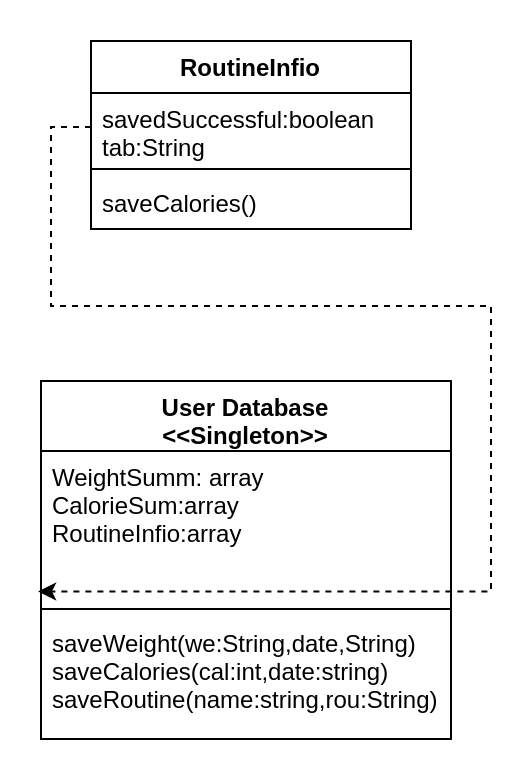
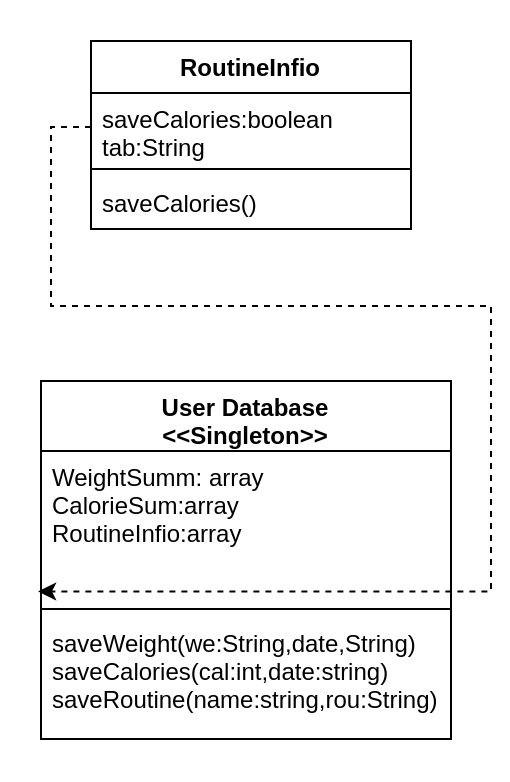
  <mxCell id="0" />
  <mxCell id="1" parent="0" />
  <mxCell id="2" value="User Database&#10;&lt;&lt;Singleton&gt;&gt;&#10;" style="swimlane;fontStyle=1;align=center;verticalAlign=top;childLayout=stackLayout;horizontal=1;startSize=35;horizontalStack=0;resizeParent=1;resizeParentMax=0;resizeLast=0;collapsible=1;marginBottom=0;" vertex="1" parent="1"><mxGeometry x="20" y="190" width="205" height="179" as="geometry" /></mxCell>
  <mxCell id="3" value="WeightSumm: array&#10;CalorieSum:array&#10;RoutineInfio:array&#10;" style="text;strokeColor=none;fillColor=none;align=left;verticalAlign=top;spacingLeft=4;spacingRight=4;overflow=hidden;rotatable=0;points=[[0,0.5],[1,0.5]];portConstraint=eastwest;" vertex="1" parent="2"><mxGeometry y="35" width="205" height="75" as="geometry" /></mxCell>
  <mxCell id="4" value="" style="line;strokeWidth=1;fillColor=none;align=left;verticalAlign=middle;spacingTop=-1;spacingLeft=3;spacingRight=3;rotatable=0;labelPosition=right;points=[];portConstraint=eastwest;" vertex="1" parent="2"><mxGeometry y="110" width="205" height="8" as="geometry" /></mxCell>
  <mxCell id="5" value="saveWeight(we:String,date,String)&#10;saveCalories(cal:int,date:string)&#10;saveRoutine(name:string,rou:String)&#10;" style="text;strokeColor=none;fillColor=none;align=left;verticalAlign=top;spacingLeft=4;spacingRight=4;overflow=hidden;rotatable=0;points=[[0,0.5],[1,0.5]];portConstraint=eastwest;" vertex="1" parent="2"><mxGeometry y="118" width="205" height="61" as="geometry" /></mxCell>
  <mxCell id="6" value="RoutineInfio" style="swimlane;fontStyle=1;align=center;verticalAlign=top;childLayout=stackLayout;horizontal=1;startSize=26;horizontalStack=0;resizeParent=1;resizeParentMax=0;resizeLast=0;collapsible=1;marginBottom=0;" vertex="1" parent="1"><mxGeometry x="45" y="20" width="160" height="94" as="geometry" /></mxCell>
- <mxCell id="7" value="savedSuccessful:boolean&#10;tab:String&#10;" style="text;strokeColor=none;fillColor=none;align=left;verticalAlign=top;spacingLeft=4;spacingRight=4;overflow=hidden;rotatable=0;points=[[0,0.5],[1,0.5]];portConstraint=eastwest;" vertex="1" parent="6"><mxGeometry y="26" width="160" height="34" as="geometry" /></mxCell>
+ <mxCell id="7" value="saveCalories:boolean&#10;tab:String&#10;" style="text;strokeColor=none;fillColor=none;align=left;verticalAlign=top;spacingLeft=4;spacingRight=4;overflow=hidden;rotatable=0;points=[[0,0.5],[1,0.5]];portConstraint=eastwest;" vertex="1" parent="6"><mxGeometry y="26" width="160" height="34" as="geometry" /></mxCell>
  <mxCell id="8" value="" style="line;strokeWidth=1;fillColor=none;align=left;verticalAlign=middle;spacingTop=-1;spacingLeft=3;spacingRight=3;rotatable=0;labelPosition=right;points=[];portConstraint=eastwest;" vertex="1" parent="6"><mxGeometry y="60" width="160" height="8" as="geometry" /></mxCell>
  <mxCell id="9" value="saveCalories()" style="text;strokeColor=none;fillColor=none;align=left;verticalAlign=top;spacingLeft=4;spacingRight=4;overflow=hidden;rotatable=0;points=[[0,0.5],[1,0.5]];portConstraint=eastwest;" vertex="1" parent="6"><mxGeometry y="68" width="160" height="26" as="geometry" /></mxCell>
  <mxCell id="10" style="edgeStyle=orthogonalEdgeStyle;rounded=0;orthogonalLoop=1;jettySize=auto;html=1;exitX=0;exitY=0.5;exitDx=0;exitDy=0;entryX=-0.007;entryY=0.936;entryDx=0;entryDy=0;entryPerimeter=0;dashed=1;" edge="1" parent="1" source="7" target="3"><mxGeometry relative="1" as="geometry" /></mxCell>
